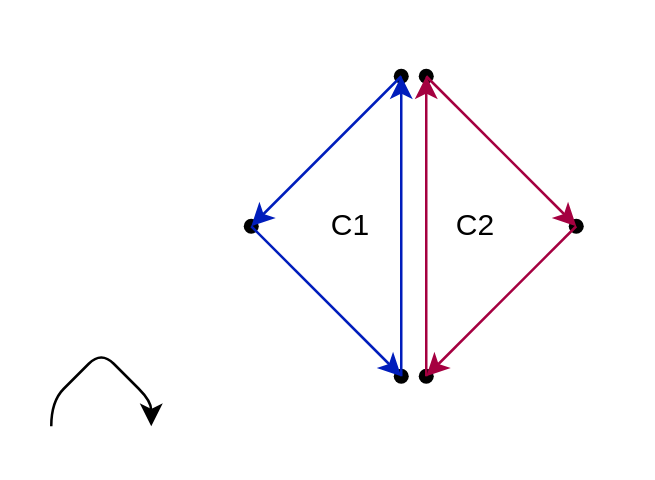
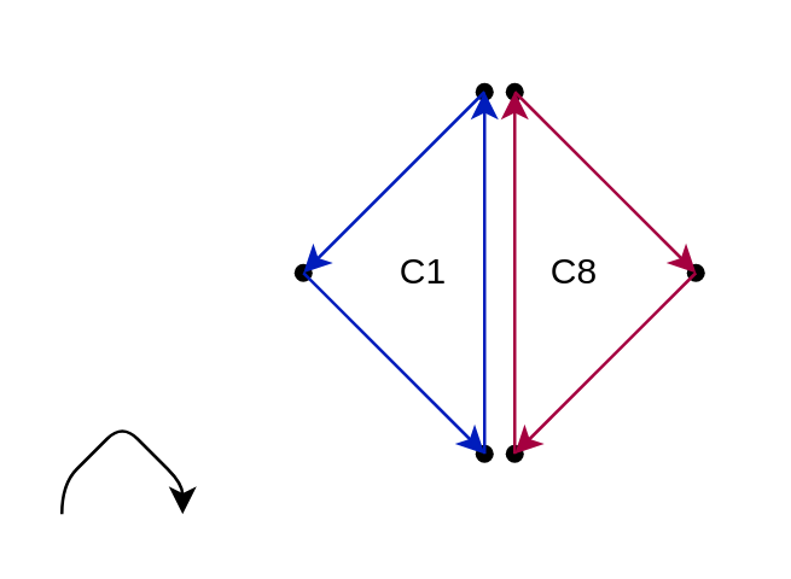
  <mxCell id="0" />
  <mxCell id="1" parent="0" />
  <mxCell id="2" value="" style="shape=waypoint;sketch=0;fillStyle=solid;size=6;pointerEvents=1;points=[];fillColor=none;resizable=0;rotatable=0;perimeter=centerPerimeter;snapToPoint=1;" parent="1" vertex="1"><mxGeometry x="90" y="80" width="20" height="20" as="geometry" /></mxCell>
  <mxCell id="3" value="" style="shape=waypoint;sketch=0;fillStyle=solid;size=6;pointerEvents=1;points=[];fillColor=none;resizable=0;rotatable=0;perimeter=centerPerimeter;snapToPoint=1;" parent="1" vertex="1"><mxGeometry x="150" y="140" width="20" height="20" as="geometry" /></mxCell>
  <mxCell id="4" value="" style="shape=waypoint;sketch=0;fillStyle=solid;size=6;pointerEvents=1;points=[];fillColor=none;resizable=0;rotatable=0;perimeter=centerPerimeter;snapToPoint=1;" parent="1" vertex="1"><mxGeometry x="150" y="20" width="20" height="20" as="geometry" /></mxCell>
  <mxCell id="5" value="" style="endArrow=classic;html=1;rounded=0;fillColor=#0050ef;strokeColor=#001DBC;" parent="1" source="3" target="4" edge="1"><mxGeometry width="50" height="50" relative="1" as="geometry"><mxPoint x="200" y="110" as="sourcePoint" /><mxPoint x="250" y="60" as="targetPoint" /></mxGeometry></mxCell>
  <mxCell id="6" value="" style="endArrow=classic;html=1;rounded=0;exitX=0.07;exitY=1.1;exitDx=0;exitDy=0;exitPerimeter=0;entryX=0.61;entryY=1;entryDx=0;entryDy=0;entryPerimeter=0;fillColor=#0050ef;strokeColor=#001DBC;" parent="1" source="4" target="2" edge="1"><mxGeometry width="50" height="50" relative="1" as="geometry"><mxPoint x="200" y="110" as="sourcePoint" /><mxPoint x="250" y="60" as="targetPoint" /></mxGeometry></mxCell>
  <mxCell id="7" value="" style="endArrow=classic;html=1;rounded=0;exitX=0.39;exitY=0.9;exitDx=0;exitDy=0;exitPerimeter=0;fillColor=#0050ef;strokeColor=#001DBC;" parent="1" source="2" target="3" edge="1"><mxGeometry width="50" height="50" relative="1" as="geometry"><mxPoint x="200" y="110" as="sourcePoint" /><mxPoint x="250" y="60" as="targetPoint" /></mxGeometry></mxCell>
  <mxCell id="8" value="" style="shape=waypoint;sketch=0;fillStyle=solid;size=6;pointerEvents=1;points=[];fillColor=none;resizable=0;rotatable=0;perimeter=centerPerimeter;snapToPoint=1;" parent="1" vertex="1"><mxGeometry x="220" y="80" width="20" height="20" as="geometry" /></mxCell>
  <mxCell id="9" value="" style="shape=waypoint;sketch=0;fillStyle=solid;size=6;pointerEvents=1;points=[];fillColor=none;resizable=0;rotatable=0;perimeter=centerPerimeter;snapToPoint=1;" parent="1" vertex="1"><mxGeometry x="160" y="140" width="20" height="20" as="geometry" /></mxCell>
  <mxCell id="10" value="" style="shape=waypoint;sketch=0;fillStyle=solid;size=6;pointerEvents=1;points=[];fillColor=none;resizable=0;rotatable=0;perimeter=centerPerimeter;snapToPoint=1;" parent="1" vertex="1"><mxGeometry x="160" y="20" width="20" height="20" as="geometry" /></mxCell>
  <mxCell id="11" value="" style="endArrow=classic;html=1;rounded=0;fillColor=#d80073;strokeColor=#A50040;" parent="1" source="10" target="8" edge="1"><mxGeometry width="50" height="50" relative="1" as="geometry"><mxPoint x="210" y="110" as="sourcePoint" /><mxPoint x="260" y="60" as="targetPoint" /></mxGeometry></mxCell>
  <mxCell id="12" value="" style="endArrow=classic;html=1;rounded=0;fillColor=#d80073;strokeColor=#A50040;" parent="1" source="8" target="9" edge="1"><mxGeometry width="50" height="50" relative="1" as="geometry"><mxPoint x="210" y="110" as="sourcePoint" /><mxPoint x="260" y="60" as="targetPoint" /></mxGeometry></mxCell>
  <mxCell id="13" value="" style="endArrow=classic;html=1;rounded=0;fillColor=#d80073;strokeColor=#A50040;" parent="1" source="9" target="10" edge="1"><mxGeometry width="50" height="50" relative="1" as="geometry"><mxPoint x="210" y="110" as="sourcePoint" /><mxPoint x="260" y="60" as="targetPoint" /></mxGeometry></mxCell>
  <mxCell id="14" value="C1" style="text;html=1;strokeColor=none;fillColor=none;align=center;verticalAlign=middle;whiteSpace=wrap;rounded=0;" parent="1" vertex="1"><mxGeometry x="110" y="75" width="60" height="30" as="geometry" /></mxCell>
- <mxCell id="15" value="C2" style="text;html=1;strokeColor=none;fillColor=none;align=center;verticalAlign=middle;whiteSpace=wrap;rounded=0;" parent="1" vertex="1"><mxGeometry x="160" y="75" width="60" height="30" as="geometry" /></mxCell>
+ <mxCell id="15" value="C8" style="text;html=1;strokeColor=none;fillColor=none;align=center;verticalAlign=middle;whiteSpace=wrap;rounded=0;" parent="1" vertex="1"><mxGeometry x="160" y="75" width="60" height="30" as="geometry" /></mxCell>
  <mxCell id="16" value="" style="endArrow=classic;html=1;curved=1;" edge="1" parent="1"><mxGeometry width="50" height="50" relative="1" as="geometry"><mxPoint x="20" y="170" as="sourcePoint" /><mxPoint x="60" y="170" as="targetPoint" /><Array as="points"><mxPoint x="20" y="160" /><mxPoint x="30" y="150" /><mxPoint x="40" y="140" /><mxPoint x="50" y="150" /><mxPoint x="60" y="160" /></Array></mxGeometry></mxCell>
